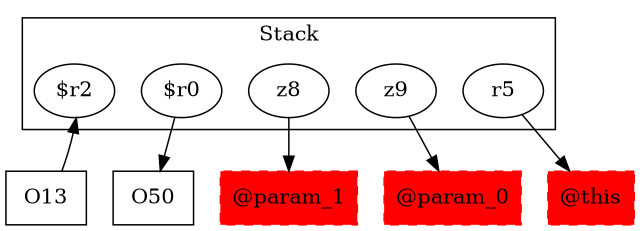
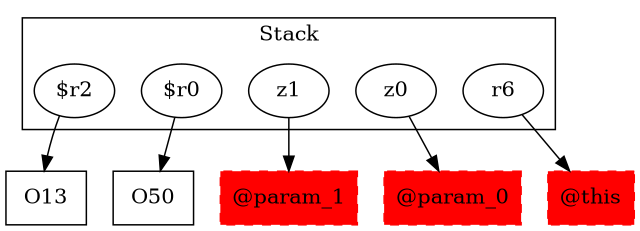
  digraph {
    rankDir=LR
    "$r2"
    "$r0"
-   z1 [label=z8]
-   z0 [label=z9]
-   r6 [label=r5]
+   z1
+   z0
+   r6
    n6 [label=O13 shape=box]
    n7 [label=O50 shape=box]
    "@param_1" [color=red shape=box style="filled,dashed"]
    "@param_0" [color=red shape=box style="filled,dashed"]
    "@this" [color=red shape=box style="filled,dashed"]
    subgraph cluster_1 {
      label=Stack
      "$r2"
      "$r0"
      z1
      z0
      r6
    }
-   n6 -> "$r2"
+   "$r2" -> n6
    "$r0" -> n7
    z1 -> "@param_1"
    z0 -> "@param_0"
    r6 -> "@this"
  }
